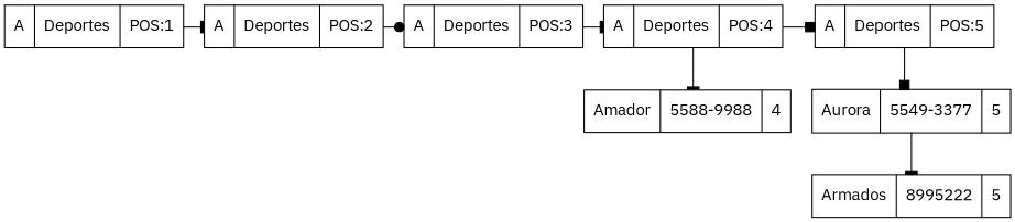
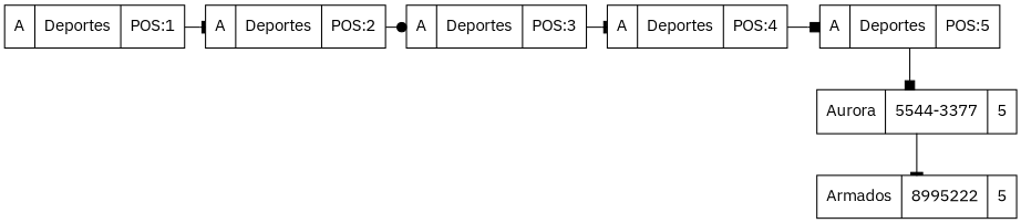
  digraph {
    fontname="IBM Plex Sans"
    splines=ortho
    node [fontname="IBM Plex Sans" shape=record]
    edge [arrowhead=tee fontname="IBM Plex Sans"]
    n1 [label="A|Deportes|POS:1"]
    n2 [label="A|Deportes|POS:2"]
    n3 [label="A|Deportes|POS:3"]
    n4 [label="A|Deportes|POS:4"]
    n5 [label="A|Deportes|POS:5"]
-   n6 [label="Amador|5588-9988|4"]
-   n7 [label="Aurora|5549-3377|5"]
+   n7 [label="Aurora|5544-3377|5"]
    n8 [label="Armados|8995222|5"]
    subgraph sub_1 {
      rank=same
      n1
      n2
      n3
      n4
      n5
    }
    n1 -> n2
    n2 -> n3 [arrowhead=dot]
    n3 -> n4
    n4 -> n5 [arrowhead=box]
-   n4 -> n6
    n5 -> n7 [arrowhead=box]
    n7 -> n8
  }
